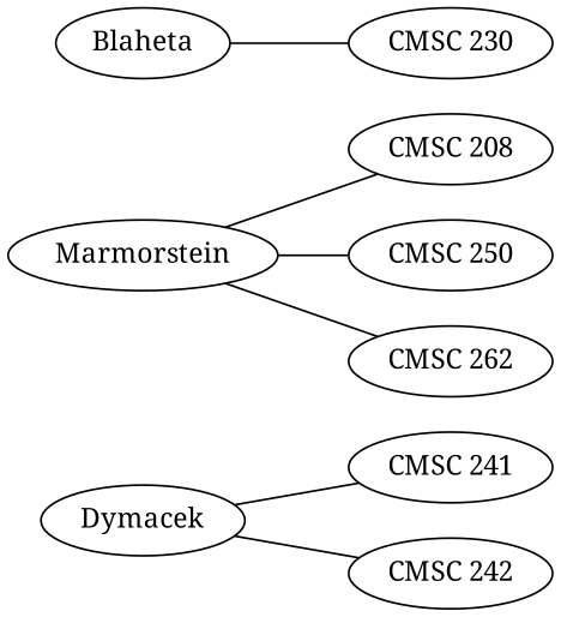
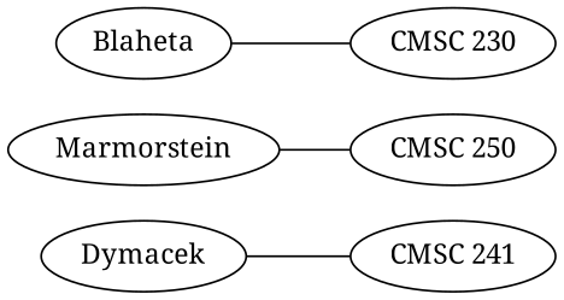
  graph {
    fontname="Noto Serif"
    rankdir=LR
    node [fontname="Noto Serif"]
    edge [fontname="Noto Serif"]
    n1 [label=Dymacek]
    n2 [label="CMSC 241"]
-   n3 [label="CMSC 242"]
    n4 [label=Marmorstein]
-   n5 [label="CMSC 208"]
    n6 [label="CMSC 250"]
-   n7 [label="CMSC 262"]
    n8 [label=Blaheta]
    n9 [label="CMSC 230"]
    n1 -- n2
-   n1 -- n3
-   n4 -- n5
    n4 -- n6
-   n4 -- n7
    n8 -- n9
  }
